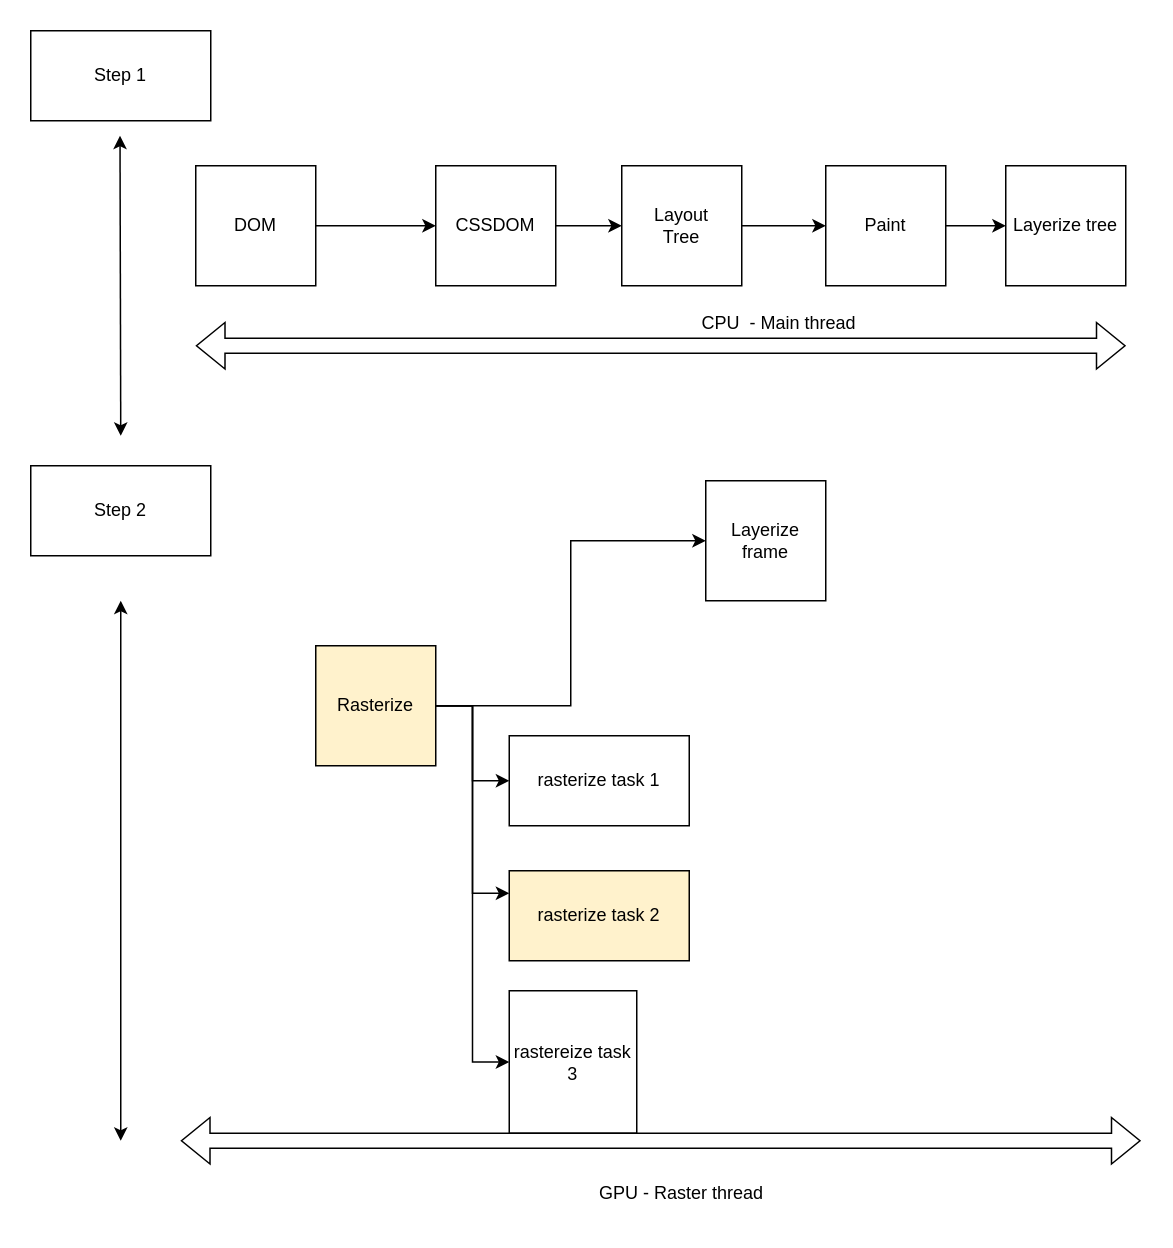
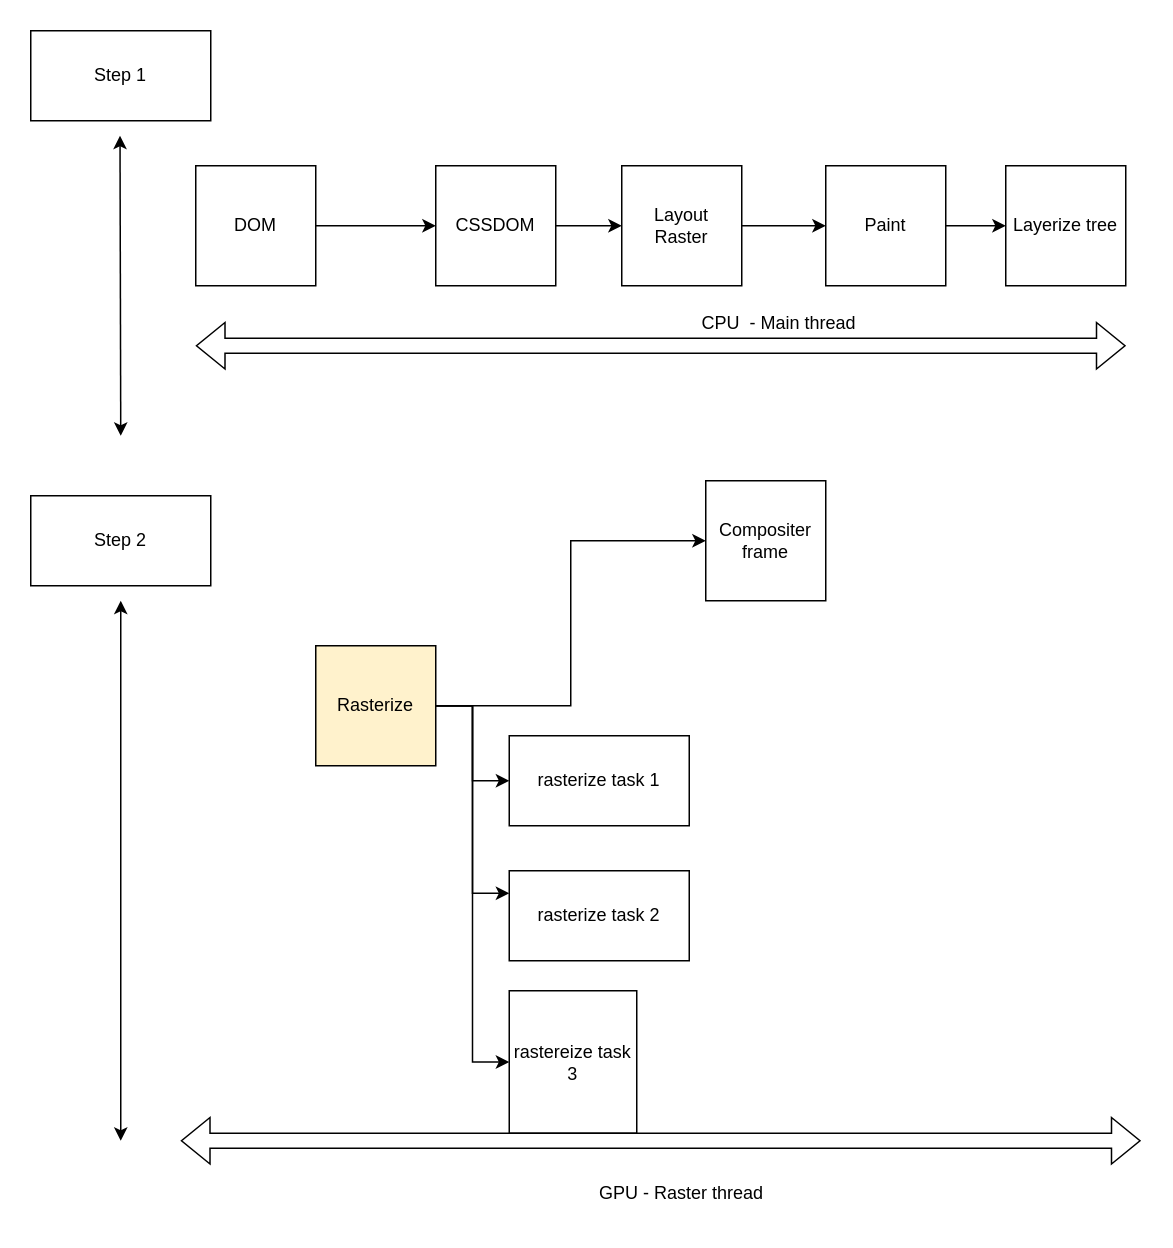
  <mxCell id="0" />
  <mxCell id="1" parent="0" />
  <mxCell id="2" style="edgeStyle=orthogonalEdgeStyle;rounded=0;orthogonalLoop=1;jettySize=auto;html=1;" edge="1" parent="1" source="3" target="5"><mxGeometry relative="1" as="geometry" /></mxCell>
  <mxCell id="3" value="DOM" style="whiteSpace=wrap;html=1;aspect=fixed;" vertex="1" parent="1"><mxGeometry x="130" y="110" width="80" height="80" as="geometry" /></mxCell>
  <mxCell id="4" style="edgeStyle=orthogonalEdgeStyle;rounded=0;orthogonalLoop=1;jettySize=auto;html=1;" edge="1" parent="1" source="5" target="7"><mxGeometry relative="1" as="geometry" /></mxCell>
  <mxCell id="5" value="CSSDOM" style="whiteSpace=wrap;html=1;aspect=fixed;" vertex="1" parent="1"><mxGeometry x="290" y="110" width="80" height="80" as="geometry" /></mxCell>
  <mxCell id="6" style="edgeStyle=orthogonalEdgeStyle;rounded=0;orthogonalLoop=1;jettySize=auto;html=1;" edge="1" parent="1" source="7" target="9"><mxGeometry relative="1" as="geometry" /></mxCell>
- <mxCell id="7" value="Layout&lt;div&gt;Tree&lt;/div&gt;" style="whiteSpace=wrap;html=1;aspect=fixed;" vertex="1" parent="1"><mxGeometry x="414" y="110" width="80" height="80" as="geometry" /></mxCell>
+ <mxCell id="7" value="Layout&lt;div&gt;Raster&lt;/div&gt;" style="whiteSpace=wrap;html=1;aspect=fixed;" vertex="1" parent="1"><mxGeometry x="414" y="110" width="80" height="80" as="geometry" /></mxCell>
  <mxCell id="8" style="edgeStyle=orthogonalEdgeStyle;rounded=0;orthogonalLoop=1;jettySize=auto;html=1;" edge="1" parent="1" source="9" target="10"><mxGeometry relative="1" as="geometry" /></mxCell>
  <mxCell id="9" value="Paint" style="whiteSpace=wrap;html=1;aspect=fixed;" vertex="1" parent="1"><mxGeometry x="550" y="110" width="80" height="80" as="geometry" /></mxCell>
  <mxCell id="10" value="Layerize tree" style="whiteSpace=wrap;html=1;aspect=fixed;" vertex="1" parent="1"><mxGeometry x="670" y="110" width="80" height="80" as="geometry" /></mxCell>
  <mxCell id="11" value="" style="shape=flexArrow;endArrow=classic;startArrow=classic;html=1;rounded=0;" edge="1" parent="1"><mxGeometry width="100" height="100" relative="1" as="geometry"><mxPoint x="130" y="230" as="sourcePoint" /><mxPoint x="750" y="230" as="targetPoint" /></mxGeometry></mxCell>
  <mxCell id="12" value="CPU&amp;nbsp; - Main thread" style="text;html=1;align=center;verticalAlign=middle;whiteSpace=wrap;rounded=0;" vertex="1" parent="1"><mxGeometry x="414" y="200" width="210" height="30" as="geometry" /></mxCell>
  <mxCell id="13" value="Step 1" style="rounded=0;whiteSpace=wrap;html=1;" vertex="1" parent="1"><mxGeometry x="20" y="20" width="120" height="60" as="geometry" /></mxCell>
  <mxCell id="14" value="" style="endArrow=classic;startArrow=classic;html=1;rounded=0;" edge="1" parent="1"><mxGeometry width="50" height="50" relative="1" as="geometry"><mxPoint x="80" y="290" as="sourcePoint" /><mxPoint x="79.5" y="90" as="targetPoint" /></mxGeometry></mxCell>
- <mxCell id="15" value="Step 2" style="rounded=0;whiteSpace=wrap;html=1;" vertex="1" parent="1"><mxGeometry x="20" y="310" width="120" height="60" as="geometry" /></mxCell>
+ <mxCell id="15" value="Step 2" style="rounded=0;whiteSpace=wrap;html=1;" vertex="1" parent="1"><mxGeometry x="20" y="330" width="120" height="60" as="geometry" /></mxCell>
  <mxCell id="16" style="edgeStyle=orthogonalEdgeStyle;rounded=0;orthogonalLoop=1;jettySize=auto;html=1;entryX=0;entryY=0.5;entryDx=0;entryDy=0;" edge="1" parent="1" source="20" target="21"><mxGeometry relative="1" as="geometry" /></mxCell>
  <mxCell id="17" style="edgeStyle=orthogonalEdgeStyle;rounded=0;orthogonalLoop=1;jettySize=auto;html=1;entryX=0;entryY=0.25;entryDx=0;entryDy=0;" edge="1" parent="1" source="20" target="22"><mxGeometry relative="1" as="geometry" /></mxCell>
  <mxCell id="18" style="edgeStyle=orthogonalEdgeStyle;rounded=0;orthogonalLoop=1;jettySize=auto;html=1;entryX=0;entryY=0.5;entryDx=0;entryDy=0;" edge="1" parent="1" source="20" target="23"><mxGeometry relative="1" as="geometry" /></mxCell>
  <mxCell id="19" style="edgeStyle=orthogonalEdgeStyle;rounded=0;orthogonalLoop=1;jettySize=auto;html=1;entryX=0;entryY=0.5;entryDx=0;entryDy=0;" edge="1" parent="1" source="20" target="24"><mxGeometry relative="1" as="geometry" /></mxCell>
  <mxCell id="20" value="Rasterize" style="whiteSpace=wrap;html=1;aspect=fixed;fillColor=#fff2cc;" vertex="1" parent="1"><mxGeometry x="210" y="430" width="80" height="80" as="geometry" /></mxCell>
  <mxCell id="21" value="rasterize task 1" style="rounded=0;whiteSpace=wrap;html=1;" vertex="1" parent="1"><mxGeometry x="339" y="490" width="120" height="60" as="geometry" /></mxCell>
- <mxCell id="22" value="rasterize task 2" style="rounded=0;whiteSpace=wrap;html=1;fillColor=#fff2cc;" vertex="1" parent="1"><mxGeometry x="339" y="580" width="120" height="60" as="geometry" /></mxCell>
+ <mxCell id="22" value="rasterize task 2" style="rounded=0;whiteSpace=wrap;html=1;" vertex="1" parent="1"><mxGeometry x="339" y="580" width="120" height="60" as="geometry" /></mxCell>
  <mxCell id="23" value="rastereize task 3" style="rounded=0;whiteSpace=wrap;html=1;" vertex="1" parent="1"><mxGeometry x="339" y="660" width="85" height="95" as="geometry" /></mxCell>
- <mxCell id="24" value="Layerize frame" style="whiteSpace=wrap;html=1;aspect=fixed;" vertex="1" parent="1"><mxGeometry x="470" y="320" width="80" height="80" as="geometry" /></mxCell>
+ <mxCell id="24" value="Compositer frame" style="whiteSpace=wrap;html=1;aspect=fixed;" vertex="1" parent="1"><mxGeometry x="470" y="320" width="80" height="80" as="geometry" /></mxCell>
  <mxCell id="25" value="" style="shape=flexArrow;endArrow=classic;startArrow=classic;html=1;rounded=0;" edge="1" parent="1"><mxGeometry width="100" height="100" relative="1" as="geometry"><mxPoint x="120" y="760" as="sourcePoint" /><mxPoint x="760" y="760" as="targetPoint" /></mxGeometry></mxCell>
  <mxCell id="26" value="GPU - Raster thread" style="text;html=1;align=center;verticalAlign=middle;whiteSpace=wrap;rounded=0;" vertex="1" parent="1"><mxGeometry x="379" y="780" width="150" height="30" as="geometry" /></mxCell>
  <mxCell id="27" value="" style="endArrow=classic;startArrow=classic;html=1;rounded=0;" edge="1" parent="1"><mxGeometry width="50" height="50" relative="1" as="geometry"><mxPoint x="80" y="760" as="sourcePoint" /><mxPoint x="80" y="400" as="targetPoint" /></mxGeometry></mxCell>
